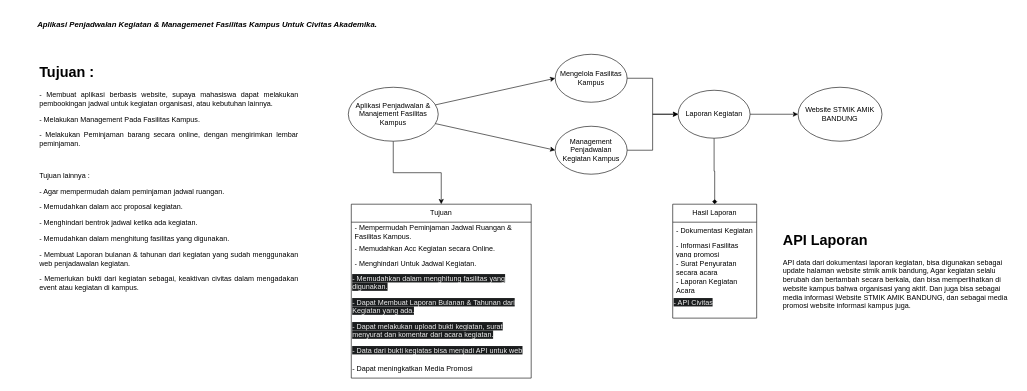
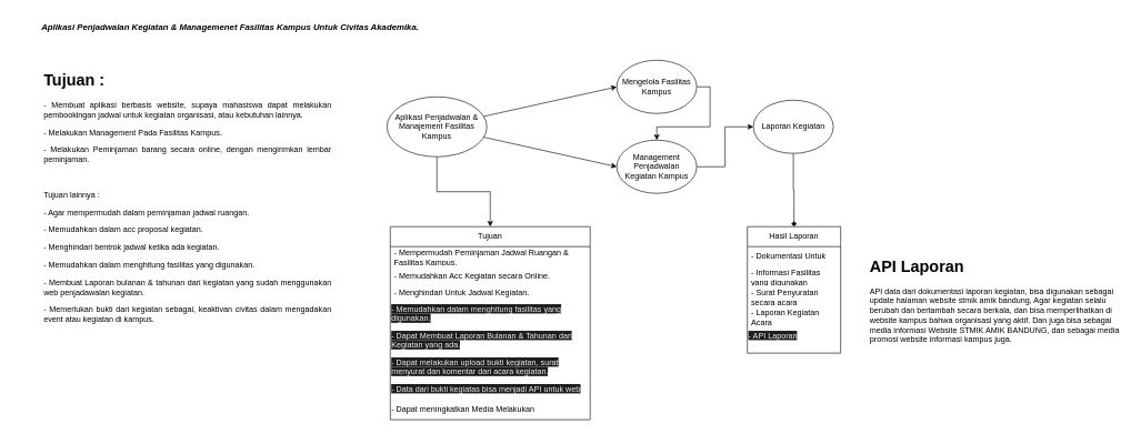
  <mxCell id="0" />
  <mxCell id="1" parent="0" />
  <mxCell id="2" style="edgeStyle=orthogonalEdgeStyle;rounded=0;orthogonalLoop=1;jettySize=auto;html=1;exitX=0.5;exitY=1;exitDx=0;exitDy=0;" edge="1" parent="1" source="3" target="4"><mxGeometry relative="1" as="geometry" /></mxCell>
  <mxCell id="3" value="Aplikasi Penjadwalan &amp;amp; Manajement Fasilitas Kampus" style="ellipse;whiteSpace=wrap;html=1;" vertex="1" parent="1"><mxGeometry x="580" y="145" width="150" height="90" as="geometry" /></mxCell>
  <mxCell id="4" value="Tujuan" style="swimlane;fontStyle=0;childLayout=stackLayout;horizontal=1;startSize=30;horizontalStack=0;resizeParent=1;resizeParentMax=0;resizeLast=0;collapsible=1;marginBottom=0;whiteSpace=wrap;html=1;" vertex="1" parent="1"><mxGeometry x="585" y="340" width="300" height="290" as="geometry" /></mxCell>
  <mxCell id="5" value="- Mempermudah Peminjaman Jadwal Ruangan &amp;amp; Fasilitas Kampus." style="text;strokeColor=none;fillColor=none;align=left;verticalAlign=middle;spacingLeft=4;spacingRight=4;overflow=hidden;points=[[0,0.5],[1,0.5]];portConstraint=eastwest;rotatable=0;whiteSpace=wrap;html=1;" vertex="1" parent="4"><mxGeometry y="30" width="300" height="30" as="geometry" /></mxCell>
  <mxCell id="6" value="- Memudahkan Acc Kegiatan secara Online." style="text;strokeColor=none;fillColor=none;align=left;verticalAlign=middle;spacingLeft=4;spacingRight=4;overflow=hidden;points=[[0,0.5],[1,0.5]];portConstraint=eastwest;rotatable=0;whiteSpace=wrap;html=1;" vertex="1" parent="4"><mxGeometry y="60" width="300" height="30" as="geometry" /></mxCell>
  <mxCell id="7" value="- Menghindari Untuk Jadwal Kegiatan." style="text;strokeColor=none;fillColor=none;align=left;verticalAlign=middle;spacingLeft=4;spacingRight=4;overflow=hidden;points=[[0,0.5],[1,0.5]];portConstraint=eastwest;rotatable=0;whiteSpace=wrap;html=1;" vertex="1" parent="4"><mxGeometry y="90" width="300" height="20" as="geometry" /></mxCell>
  <mxCell id="8" value="&lt;span style=&quot;color: rgb(240, 240, 240); font-family: Helvetica; font-size: 12px; font-style: normal; font-variant-ligatures: normal; font-variant-caps: normal; font-weight: 400; letter-spacing: normal; orphans: 2; text-align: left; text-indent: 0px; text-transform: none; widows: 2; word-spacing: 0px; -webkit-text-stroke-width: 0px; background-color: rgb(27, 29, 30); text-decoration-thickness: initial; text-decoration-style: initial; text-decoration-color: initial; float: none; display: inline !important;&quot;&gt;- Memudahkan dalam menghitung fasilitas yang digunakan.&lt;/span&gt;" style="text;whiteSpace=wrap;html=1;" vertex="1" parent="4"><mxGeometry y="110" width="300" height="40" as="geometry" /></mxCell>
  <mxCell id="9" value="&lt;span style=&quot;color: rgb(240, 240, 240); font-family: Helvetica; font-size: 12px; font-style: normal; font-variant-ligatures: normal; font-variant-caps: normal; font-weight: 400; letter-spacing: normal; orphans: 2; text-align: left; text-indent: 0px; text-transform: none; widows: 2; word-spacing: 0px; -webkit-text-stroke-width: 0px; background-color: rgb(27, 29, 30); text-decoration-thickness: initial; text-decoration-style: initial; text-decoration-color: initial; float: none; display: inline !important;&quot;&gt;- Dapat Membuat Laporan Bulanan &amp;amp; Tahunan dari Kegiatan yang ada.&lt;/span&gt;" style="text;whiteSpace=wrap;html=1;" vertex="1" parent="4"><mxGeometry y="150" width="300" height="40" as="geometry" /></mxCell>
  <mxCell id="10" value="&lt;span style=&quot;color: rgb(240, 240, 240); font-family: Helvetica; font-size: 12px; font-style: normal; font-variant-ligatures: normal; font-variant-caps: normal; font-weight: 400; letter-spacing: normal; orphans: 2; text-align: left; text-indent: 0px; text-transform: none; widows: 2; word-spacing: 0px; -webkit-text-stroke-width: 0px; background-color: rgb(27, 29, 30); text-decoration-thickness: initial; text-decoration-style: initial; text-decoration-color: initial; float: none; display: inline !important;&quot;&gt;- Dapat melakukan upload bukti kegiatan, surat menyurat dan komentar dari acara kegiatan.&lt;/span&gt;" style="text;whiteSpace=wrap;html=1;" vertex="1" parent="4"><mxGeometry y="190" width="300" height="40" as="geometry" /></mxCell>
  <mxCell id="11" value="&lt;span style=&quot;color: rgb(240, 240, 240); font-family: Helvetica; font-size: 12px; font-style: normal; font-variant-ligatures: normal; font-variant-caps: normal; font-weight: 400; letter-spacing: normal; orphans: 2; text-align: left; text-indent: 0px; text-transform: none; widows: 2; word-spacing: 0px; -webkit-text-stroke-width: 0px; background-color: rgb(27, 29, 30); text-decoration-thickness: initial; text-decoration-style: initial; text-decoration-color: initial; float: none; display: inline !important;&quot;&gt;- Data dari bukti kegiatas bisa menjadi API untuk web&lt;/span&gt;" style="text;whiteSpace=wrap;html=1;" vertex="1" parent="4"><mxGeometry y="230" width="300" height="30" as="geometry" /></mxCell>
- <mxCell id="12" value="- Dapat meningkatkan Media Promosi" style="text;whiteSpace=wrap;html=1;" vertex="1" parent="4"><mxGeometry y="260" width="300" height="30" as="geometry" /></mxCell>
- <mxCell id="13" style="edgeStyle=orthogonalEdgeStyle;rounded=0;orthogonalLoop=1;jettySize=auto;html=1;exitX=1;exitY=0.5;exitDx=0;exitDy=0;" edge="1" parent="1" source="14" target="20"><mxGeometry relative="1" as="geometry" /></mxCell>
+ <mxCell id="12" value="- Dapat meningkatkan Media Melakukan" style="text;whiteSpace=wrap;html=1;" vertex="1" parent="4"><mxGeometry y="260" width="300" height="30" as="geometry" /></mxCell>
+ <mxCell id="13" style="edgeStyle=orthogonalEdgeStyle;rounded=0;orthogonalLoop=1;jettySize=auto;html=1;exitX=1;exitY=0.5;exitDx=0;exitDy=0;" edge="1" parent="1" source="14" target="16"><mxGeometry relative="1" as="geometry" /></mxCell>
  <mxCell id="14" value="Mengelola Fasilitas Kampus" style="ellipse;whiteSpace=wrap;html=1;" vertex="1" parent="1"><mxGeometry x="925" y="90" width="120" height="80" as="geometry" /></mxCell>
  <mxCell id="15" style="edgeStyle=orthogonalEdgeStyle;rounded=0;orthogonalLoop=1;jettySize=auto;html=1;exitX=1;exitY=0.5;exitDx=0;exitDy=0;entryX=0;entryY=0.5;entryDx=0;entryDy=0;" edge="1" parent="1" source="16" target="20"><mxGeometry relative="1" as="geometry"><mxPoint x="1065" y="190" as="targetPoint" /></mxGeometry></mxCell>
  <mxCell id="16" value="Management Penjadwalan Kegiatan Kampus" style="ellipse;whiteSpace=wrap;html=1;" vertex="1" parent="1"><mxGeometry x="925" y="210" width="120" height="80" as="geometry" /></mxCell>
- <mxCell id="17" value="Website STMIK AMIK BANDUNG" style="ellipse;whiteSpace=wrap;html=1;" vertex="1" parent="1"><mxGeometry x="1330" y="145" width="140" height="90" as="geometry" /></mxCell>
  <mxCell id="18" style="edgeStyle=orthogonalEdgeStyle;rounded=0;orthogonalLoop=1;jettySize=auto;html=1;endArrow=diamond;" edge="1" parent="1" source="20" target="21"><mxGeometry relative="1" as="geometry" /></mxCell>
- <mxCell id="19" style="edgeStyle=orthogonalEdgeStyle;rounded=0;orthogonalLoop=1;jettySize=auto;html=1;exitX=1;exitY=0.5;exitDx=0;exitDy=0;entryX=0;entryY=0.5;entryDx=0;entryDy=0;" edge="1" parent="1" source="20" target="17"><mxGeometry relative="1" as="geometry" /></mxCell>
  <mxCell id="20" value="Laporan Kegiatan" style="ellipse;whiteSpace=wrap;html=1;" vertex="1" parent="1"><mxGeometry x="1130" y="150" width="120" height="80" as="geometry" /></mxCell>
  <mxCell id="21" value="Hasil Laporan" style="swimlane;fontStyle=0;childLayout=stackLayout;horizontal=1;startSize=30;horizontalStack=0;resizeParent=1;resizeParentMax=0;resizeLast=0;collapsible=1;marginBottom=0;whiteSpace=wrap;html=1;" vertex="1" parent="1"><mxGeometry x="1121" y="340" width="140" height="190" as="geometry" /></mxCell>
- <mxCell id="22" value="- Dokumentasi Kegiatan" style="text;strokeColor=none;fillColor=none;align=left;verticalAlign=middle;spacingLeft=4;spacingRight=4;overflow=hidden;points=[[0,0.5],[1,0.5]];portConstraint=eastwest;rotatable=0;whiteSpace=wrap;html=1;" vertex="1" parent="21"><mxGeometry y="30" width="140" height="30" as="geometry" /></mxCell>
- <mxCell id="23" value="- Informasi Fasilitas yang promosi" style="text;strokeColor=none;fillColor=none;align=left;verticalAlign=middle;spacingLeft=4;spacingRight=4;overflow=hidden;points=[[0,0.5],[1,0.5]];portConstraint=eastwest;rotatable=0;whiteSpace=wrap;html=1;" vertex="1" parent="21"><mxGeometry y="60" width="140" height="30" as="geometry" /></mxCell>
+ <mxCell id="22" value="- Dokumentasi Untuk" style="text;strokeColor=none;fillColor=none;align=left;verticalAlign=middle;spacingLeft=4;spacingRight=4;overflow=hidden;points=[[0,0.5],[1,0.5]];portConstraint=eastwest;rotatable=0;whiteSpace=wrap;html=1;" vertex="1" parent="21"><mxGeometry y="30" width="140" height="30" as="geometry" /></mxCell>
+ <mxCell id="23" value="- Informasi Fasilitas yang digunakan" style="text;strokeColor=none;fillColor=none;align=left;verticalAlign=middle;spacingLeft=4;spacingRight=4;overflow=hidden;points=[[0,0.5],[1,0.5]];portConstraint=eastwest;rotatable=0;whiteSpace=wrap;html=1;" vertex="1" parent="21"><mxGeometry y="60" width="140" height="30" as="geometry" /></mxCell>
  <mxCell id="24" value="- Surat Penyuratan secara acara" style="text;strokeColor=none;fillColor=none;align=left;verticalAlign=middle;spacingLeft=4;spacingRight=4;overflow=hidden;points=[[0,0.5],[1,0.5]];portConstraint=eastwest;rotatable=0;whiteSpace=wrap;html=1;" vertex="1" parent="21"><mxGeometry y="90" width="140" height="30" as="geometry" /></mxCell>
  <mxCell id="25" value="- Laporan Kegiatan Acara" style="text;strokeColor=none;fillColor=none;align=left;verticalAlign=middle;spacingLeft=4;spacingRight=4;overflow=hidden;points=[[0,0.5],[1,0.5]];portConstraint=eastwest;rotatable=0;whiteSpace=wrap;html=1;" vertex="1" parent="21"><mxGeometry y="120" width="140" height="30" as="geometry" /></mxCell>
- <mxCell id="26" value="&lt;span style=&quot;color: rgb(240, 240, 240); font-family: Helvetica; font-size: 12px; font-style: normal; font-variant-ligatures: normal; font-variant-caps: normal; font-weight: 400; letter-spacing: normal; orphans: 2; text-align: left; text-indent: 0px; text-transform: none; widows: 2; word-spacing: 0px; -webkit-text-stroke-width: 0px; background-color: rgb(27, 29, 30); text-decoration-thickness: initial; text-decoration-style: initial; text-decoration-color: initial; float: none; display: inline !important;&quot;&gt;- API Civitas&lt;/span&gt;" style="text;whiteSpace=wrap;html=1;" vertex="1" parent="21"><mxGeometry y="150" width="140" height="40" as="geometry" /></mxCell>
+ <mxCell id="26" value="&lt;span style=&quot;color: rgb(240, 240, 240); font-family: Helvetica; font-size: 12px; font-style: normal; font-variant-ligatures: normal; font-variant-caps: normal; font-weight: 400; letter-spacing: normal; orphans: 2; text-align: left; text-indent: 0px; text-transform: none; widows: 2; word-spacing: 0px; -webkit-text-stroke-width: 0px; background-color: rgb(27, 29, 30); text-decoration-thickness: initial; text-decoration-style: initial; text-decoration-color: initial; float: none; display: inline !important;&quot;&gt;- API Laporan&lt;/span&gt;" style="text;whiteSpace=wrap;html=1;" vertex="1" parent="21"><mxGeometry y="150" width="140" height="40" as="geometry" /></mxCell>
  <mxCell id="27" value="" style="endArrow=classic;html=1;rounded=0;entryX=0;entryY=0.5;entryDx=0;entryDy=0;" edge="1" parent="1" source="3" target="14"><mxGeometry width="50" height="50" relative="1" as="geometry"><mxPoint x="715" y="240" as="sourcePoint" /><mxPoint x="765" y="190" as="targetPoint" /></mxGeometry></mxCell>
  <mxCell id="28" value="" style="endArrow=classic;html=1;rounded=0;entryX=0;entryY=0.5;entryDx=0;entryDy=0;" edge="1" parent="1" source="3" target="16"><mxGeometry width="50" height="50" relative="1" as="geometry"><mxPoint x="815" y="270" as="sourcePoint" /><mxPoint x="865" y="220" as="targetPoint" /></mxGeometry></mxCell>
  <mxCell id="29" value="&lt;h1&gt;API Laporan&lt;/h1&gt;&lt;p&gt;API data dari dokumentasi laporan kegiatan, bisa digunakan sebagai update halaman website stmik amik bandung, Agar kegiatan selalu berubah dan bertambah secara berkala, dan bisa memperlihatkan di website kampus bahwa organisasi yang aktif. Dan juga bisa sebagai media informasi Website STMIK AMIK BANDUNG, dan sebagai media promosi website informasi kampus juga.&lt;/p&gt;" style="text;html=1;strokeColor=none;fillColor=none;spacing=5;spacingTop=-20;whiteSpace=wrap;overflow=hidden;rounded=0;" vertex="1" parent="1"><mxGeometry x="1300" y="380" width="390" height="240" as="geometry" /></mxCell>
  <mxCell id="30" value="&lt;b&gt;&lt;i&gt;&lt;font style=&quot;font-size: 13px;&quot;&gt;Aplikasi Penjadwalan Kegiatan &amp;amp; Managemenet Fasilitas Kampus Untuk Civitas Akademika.&lt;/font&gt;&lt;/i&gt;&lt;/b&gt;" style="text;html=1;strokeColor=none;fillColor=none;align=center;verticalAlign=middle;whiteSpace=wrap;rounded=0;" vertex="1" parent="1"><mxGeometry width="650" height="40" as="geometry" x="20" y="20" /></mxCell>
  <mxCell id="31" value="&lt;h1 style=&quot;text-align: justify;&quot;&gt;Tujuan :&amp;nbsp;&lt;/h1&gt;&lt;p style=&quot;text-align: justify;&quot;&gt;- Membuat aplikasi berbasis website, supaya mahasiswa dapat melakukan pembookingan jadwal untuk kegiatan organisasi, atau kebutuhan lainnya.&lt;/p&gt;&lt;p style=&quot;text-align: justify;&quot;&gt;- Melakukan Management Pada Fasilitas Kampus.&lt;/p&gt;&lt;p style=&quot;text-align: justify;&quot;&gt;- Melakukan Peminjaman barang secara online, dengan mengirimkan lembar peminjaman.&lt;/p&gt;&lt;p style=&quot;text-align: justify;&quot;&gt;&lt;br&gt;&lt;/p&gt;&lt;p style=&quot;text-align: justify;&quot;&gt;Tujuan lainnya :&lt;/p&gt;&lt;p style=&quot;text-align: justify;&quot;&gt;- Agar mempermudah dalam peminjaman jadwal ruangan.&lt;/p&gt;&lt;p style=&quot;text-align: justify;&quot;&gt;- Memudahkan dalam acc proposal kegiatan.&lt;/p&gt;&lt;p style=&quot;text-align: justify;&quot;&gt;- Menghindari bentrok jadwal ketika ada kegiatan.&lt;/p&gt;&lt;p style=&quot;text-align: justify;&quot;&gt;- Memudahkan dalam menghitung fasilitas yang digunakan.&lt;/p&gt;&lt;p style=&quot;text-align: justify;&quot;&gt;- Membuat Laporan bulanan &amp;amp; tahunan dari kegiatan yang sudah menggunakan web penjadawalan kegiatan.&lt;/p&gt;&lt;p style=&quot;text-align: justify;&quot;&gt;- Memerlukan bukti dari kegiatan sebagai, keaktivan civitas dalam mengadakan event atau kegiatan di kampus.&lt;/p&gt;" style="text;html=1;strokeColor=none;fillColor=none;spacing=5;spacingTop=-20;whiteSpace=wrap;overflow=hidden;rounded=0;" vertex="1" parent="1"><mxGeometry x="60" y="100" width="440" height="420" as="geometry" /></mxCell>
